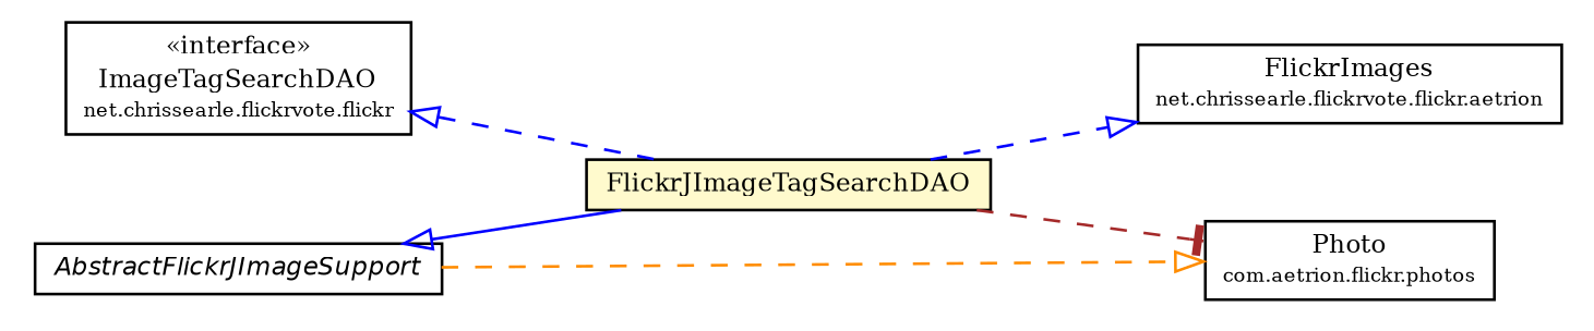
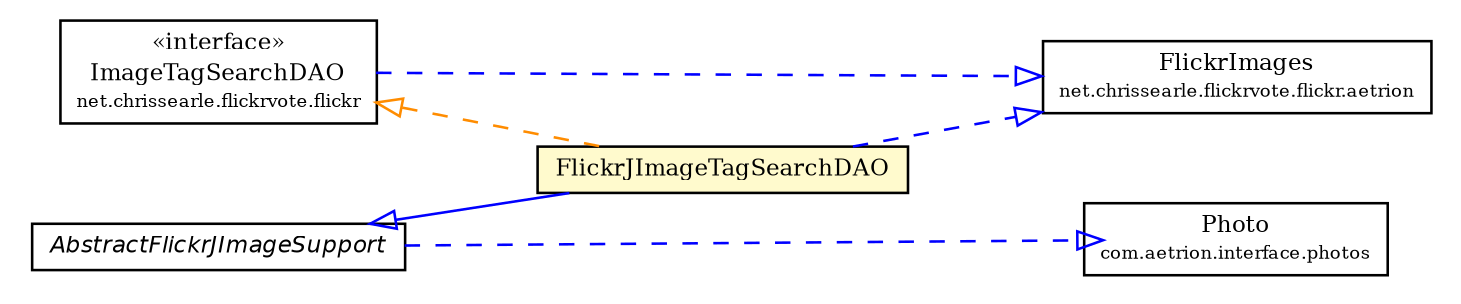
  digraph {
    fontname="DejaVu Serif"
    rankdir=LR
    node [fontcolor=black fontname="DejaVu Serif" fontsize=9.0 shape=plaintext]
    edge [color=blue fontname="DejaVu Serif" fontsize=10.0 headport=p labelfontname=Helvetica labelfontsize=10 style=dashed tailport=p arrowhead=onormal fontcolor=black]
    n1 [label=<<table border="0" cellborder="1" cellspacing="0" cellpadding="2" port="p" href="../ImageTagSearchDAO.html"> 		<tr><td><table border="0" cellspacing="0" cellpadding="1"> 			<tr><td> &laquo;interface&raquo; </td></tr> 			<tr><td> ImageTagSearchDAO </td></tr> 			<tr><td><font point-size="7.0"> net.chrissearle.flickrvote.flickr </font></td></tr> 		</table></td></tr> 		</table>>]
    n2 [label=<<table border="0" cellborder="1" cellspacing="0" cellpadding="2" port="p" bgcolor="lemonChiffon" href="./FlickrJImageTagSearchDAO.html"> 		<tr><td><table border="0" cellspacing="0" cellpadding="1"> 			<tr><td> FlickrJImageTagSearchDAO </td></tr> 		</table></td></tr> 		</table>>]
    n3 [label=<<table border="0" cellborder="1" cellspacing="0" cellpadding="2" port="p" href="../model/FlickrImages.html"> 		<tr><td><table border="0" cellspacing="0" cellpadding="1"> 			<tr><td> FlickrImages </td></tr> 			<tr><td><font point-size="7.0"> net.chrissearle.flickrvote.flickr.aetrion </font></td></tr> 		</table></td></tr> 		</table>>]
-   n4 [label=<<table border="0" cellborder="1" cellspacing="0" cellpadding="2" port="p"> 		<tr><td><table border="0" cellspacing="0" cellpadding="1"> 			<tr><td> Photo </td></tr> 			<tr><td><font point-size="7.0"> com.aetrion.flickr.photos </font></td></tr> 		</table></td></tr> 		</table>>]
+   n4 [label=<<table border="0" cellborder="1" cellspacing="0" cellpadding="2" port="p"> 		<tr><td><table border="0" cellspacing="0" cellpadding="1"> 			<tr><td> Photo </td></tr> 			<tr><td><font point-size="7.0"> com.aetrion.interface.photos </font></td></tr> 		</table></td></tr> 		</table>>]
    n5 [label=<<table border="0" cellborder="1" cellspacing="0" cellpadding="2" port="p" href="./AbstractFlickrJImageSupport.html"> 		<tr><td><table border="0" cellspacing="0" cellpadding="1"> 			<tr><td><font face="Helvetica-Oblique"> AbstractFlickrJImageSupport </font></td></tr> 		</table></td></tr> 		</table>>]
-   n1 -> n2 [arrowtail=empty dir=back fontsize=10 arrowhead="" fontcolor=""]
+   n1 -> n2 [arrowtail=empty color=darkorange dir=back fontsize=10 arrowhead="" fontcolor=""]
+   n1 -> n3
    n2 -> n3
-   n2 -> n4 [arrowhead=tee color=brown]
    n5 -> n2 [arrowtail=empty dir=back fontsize=10 style="" arrowhead="" fontcolor=""]
-   n5 -> n4 [color=darkorange]
+   n5 -> n4
  }
